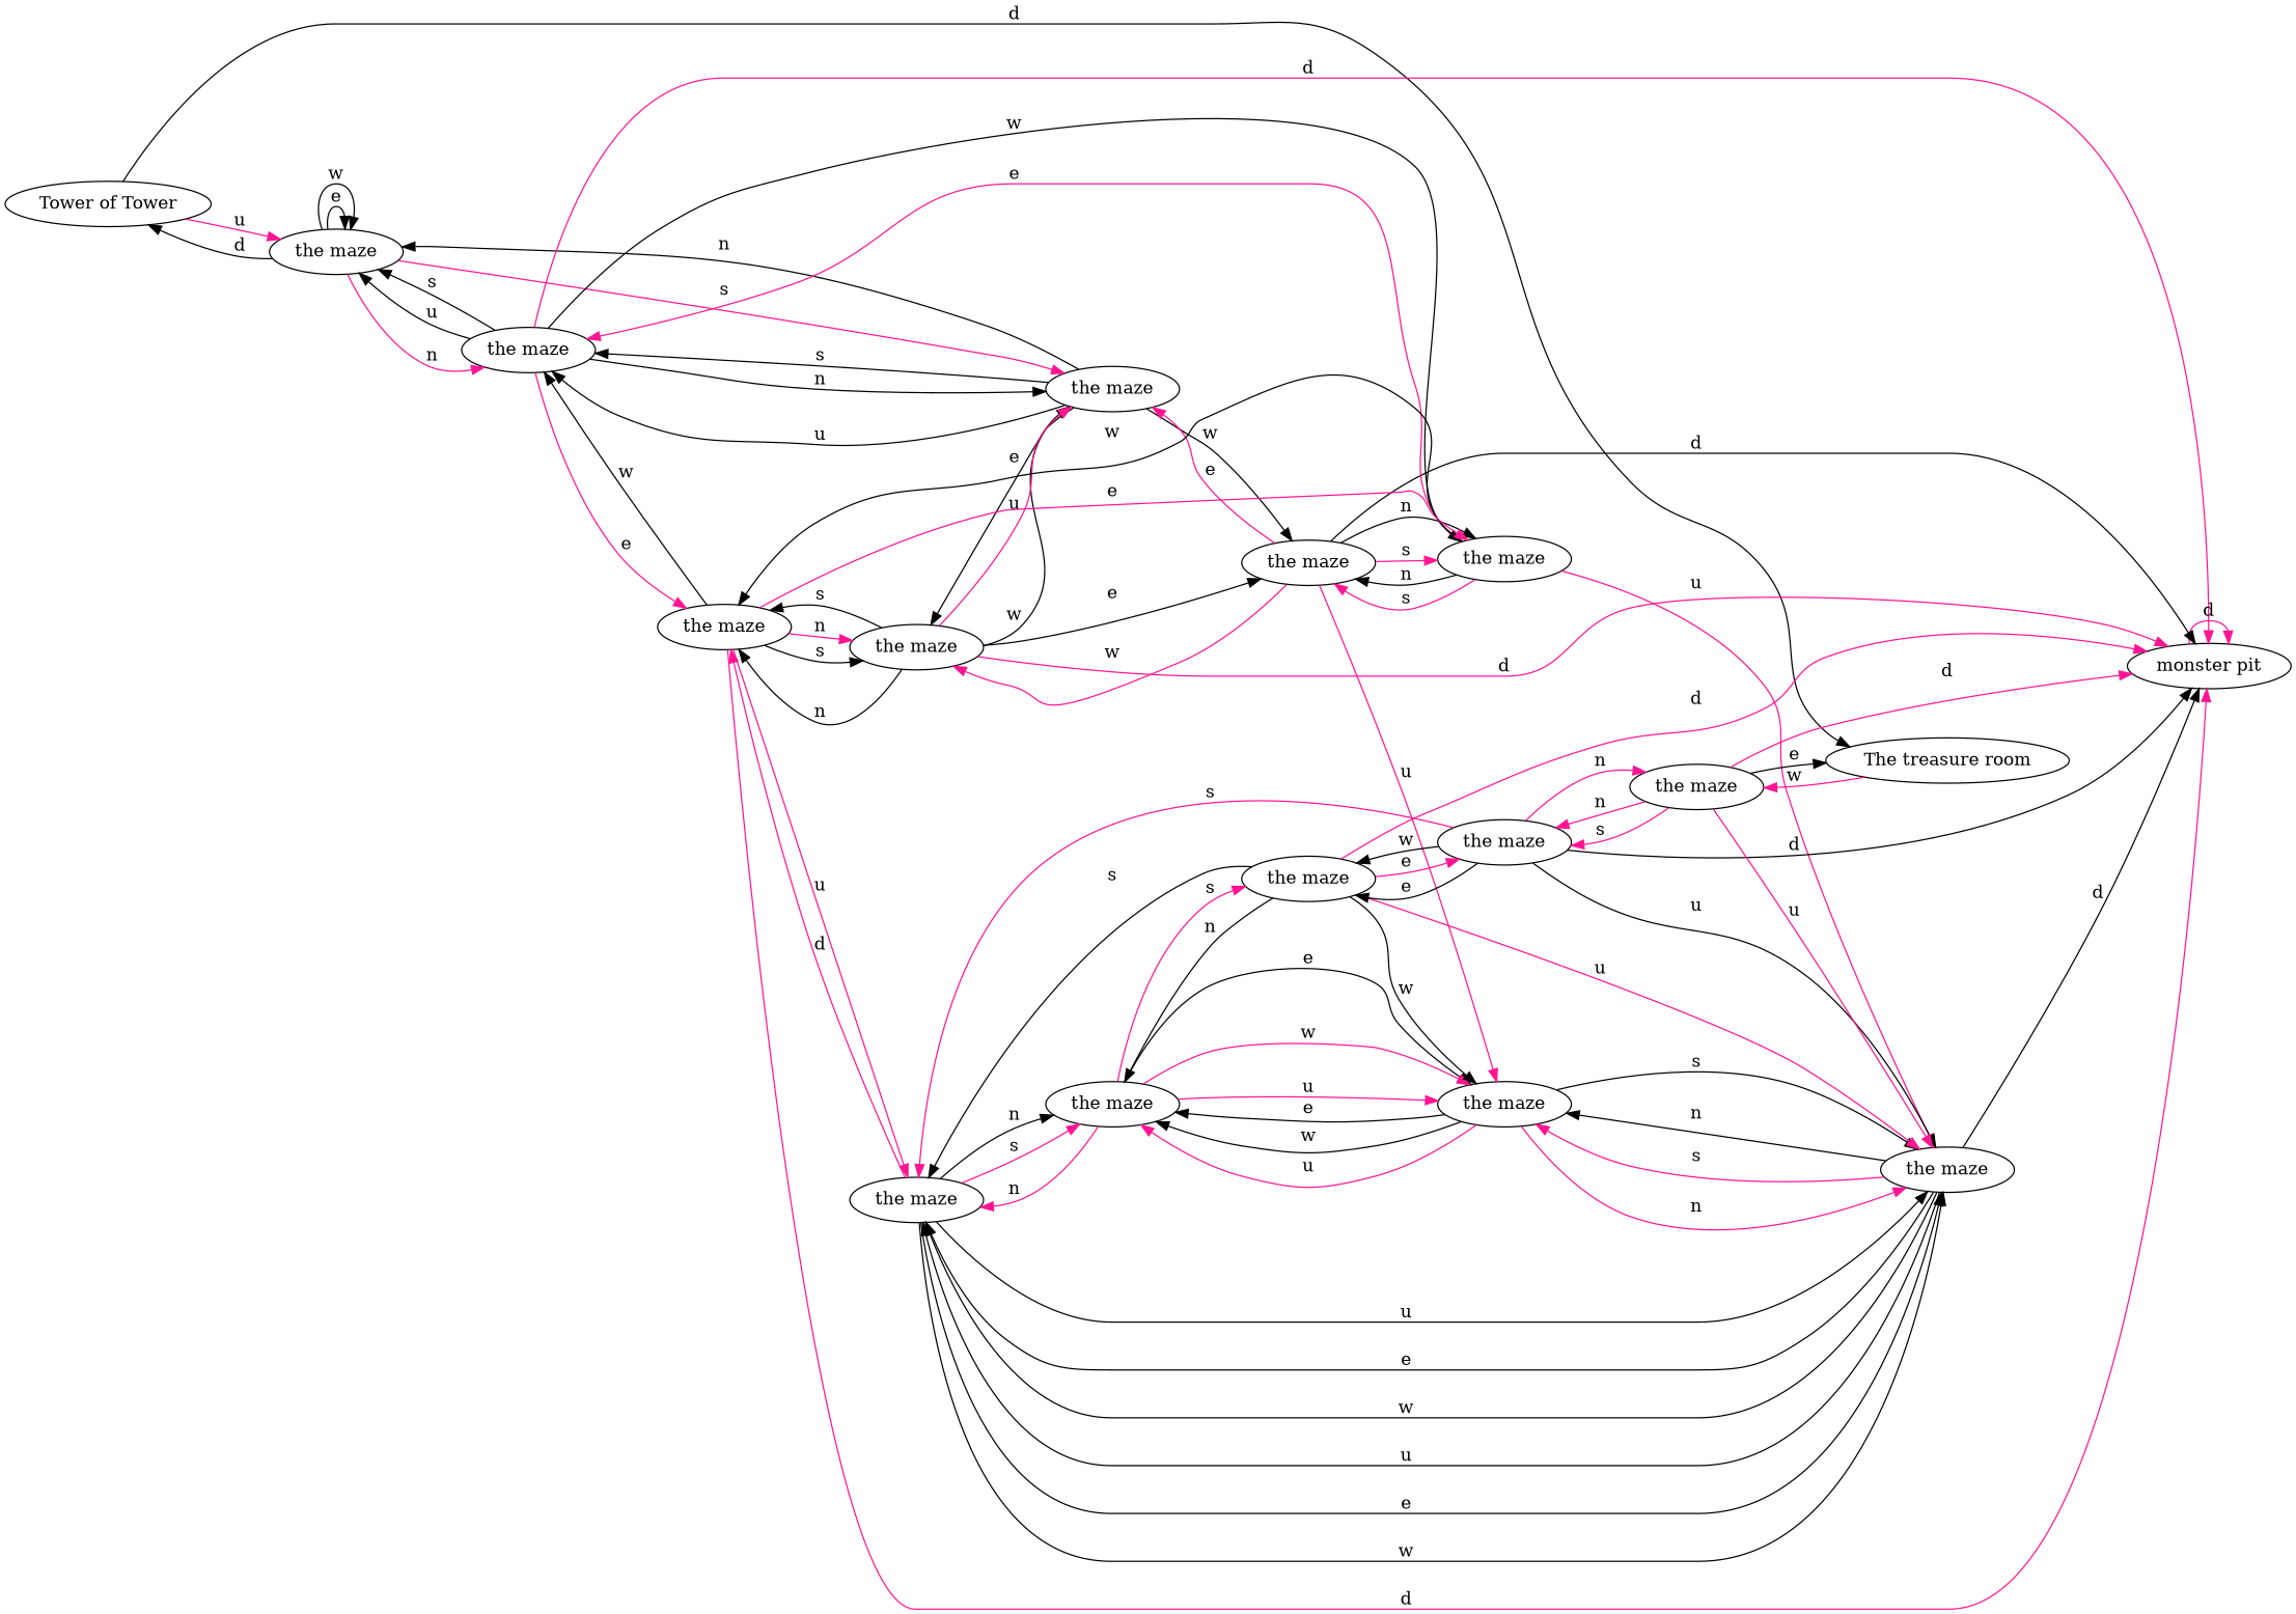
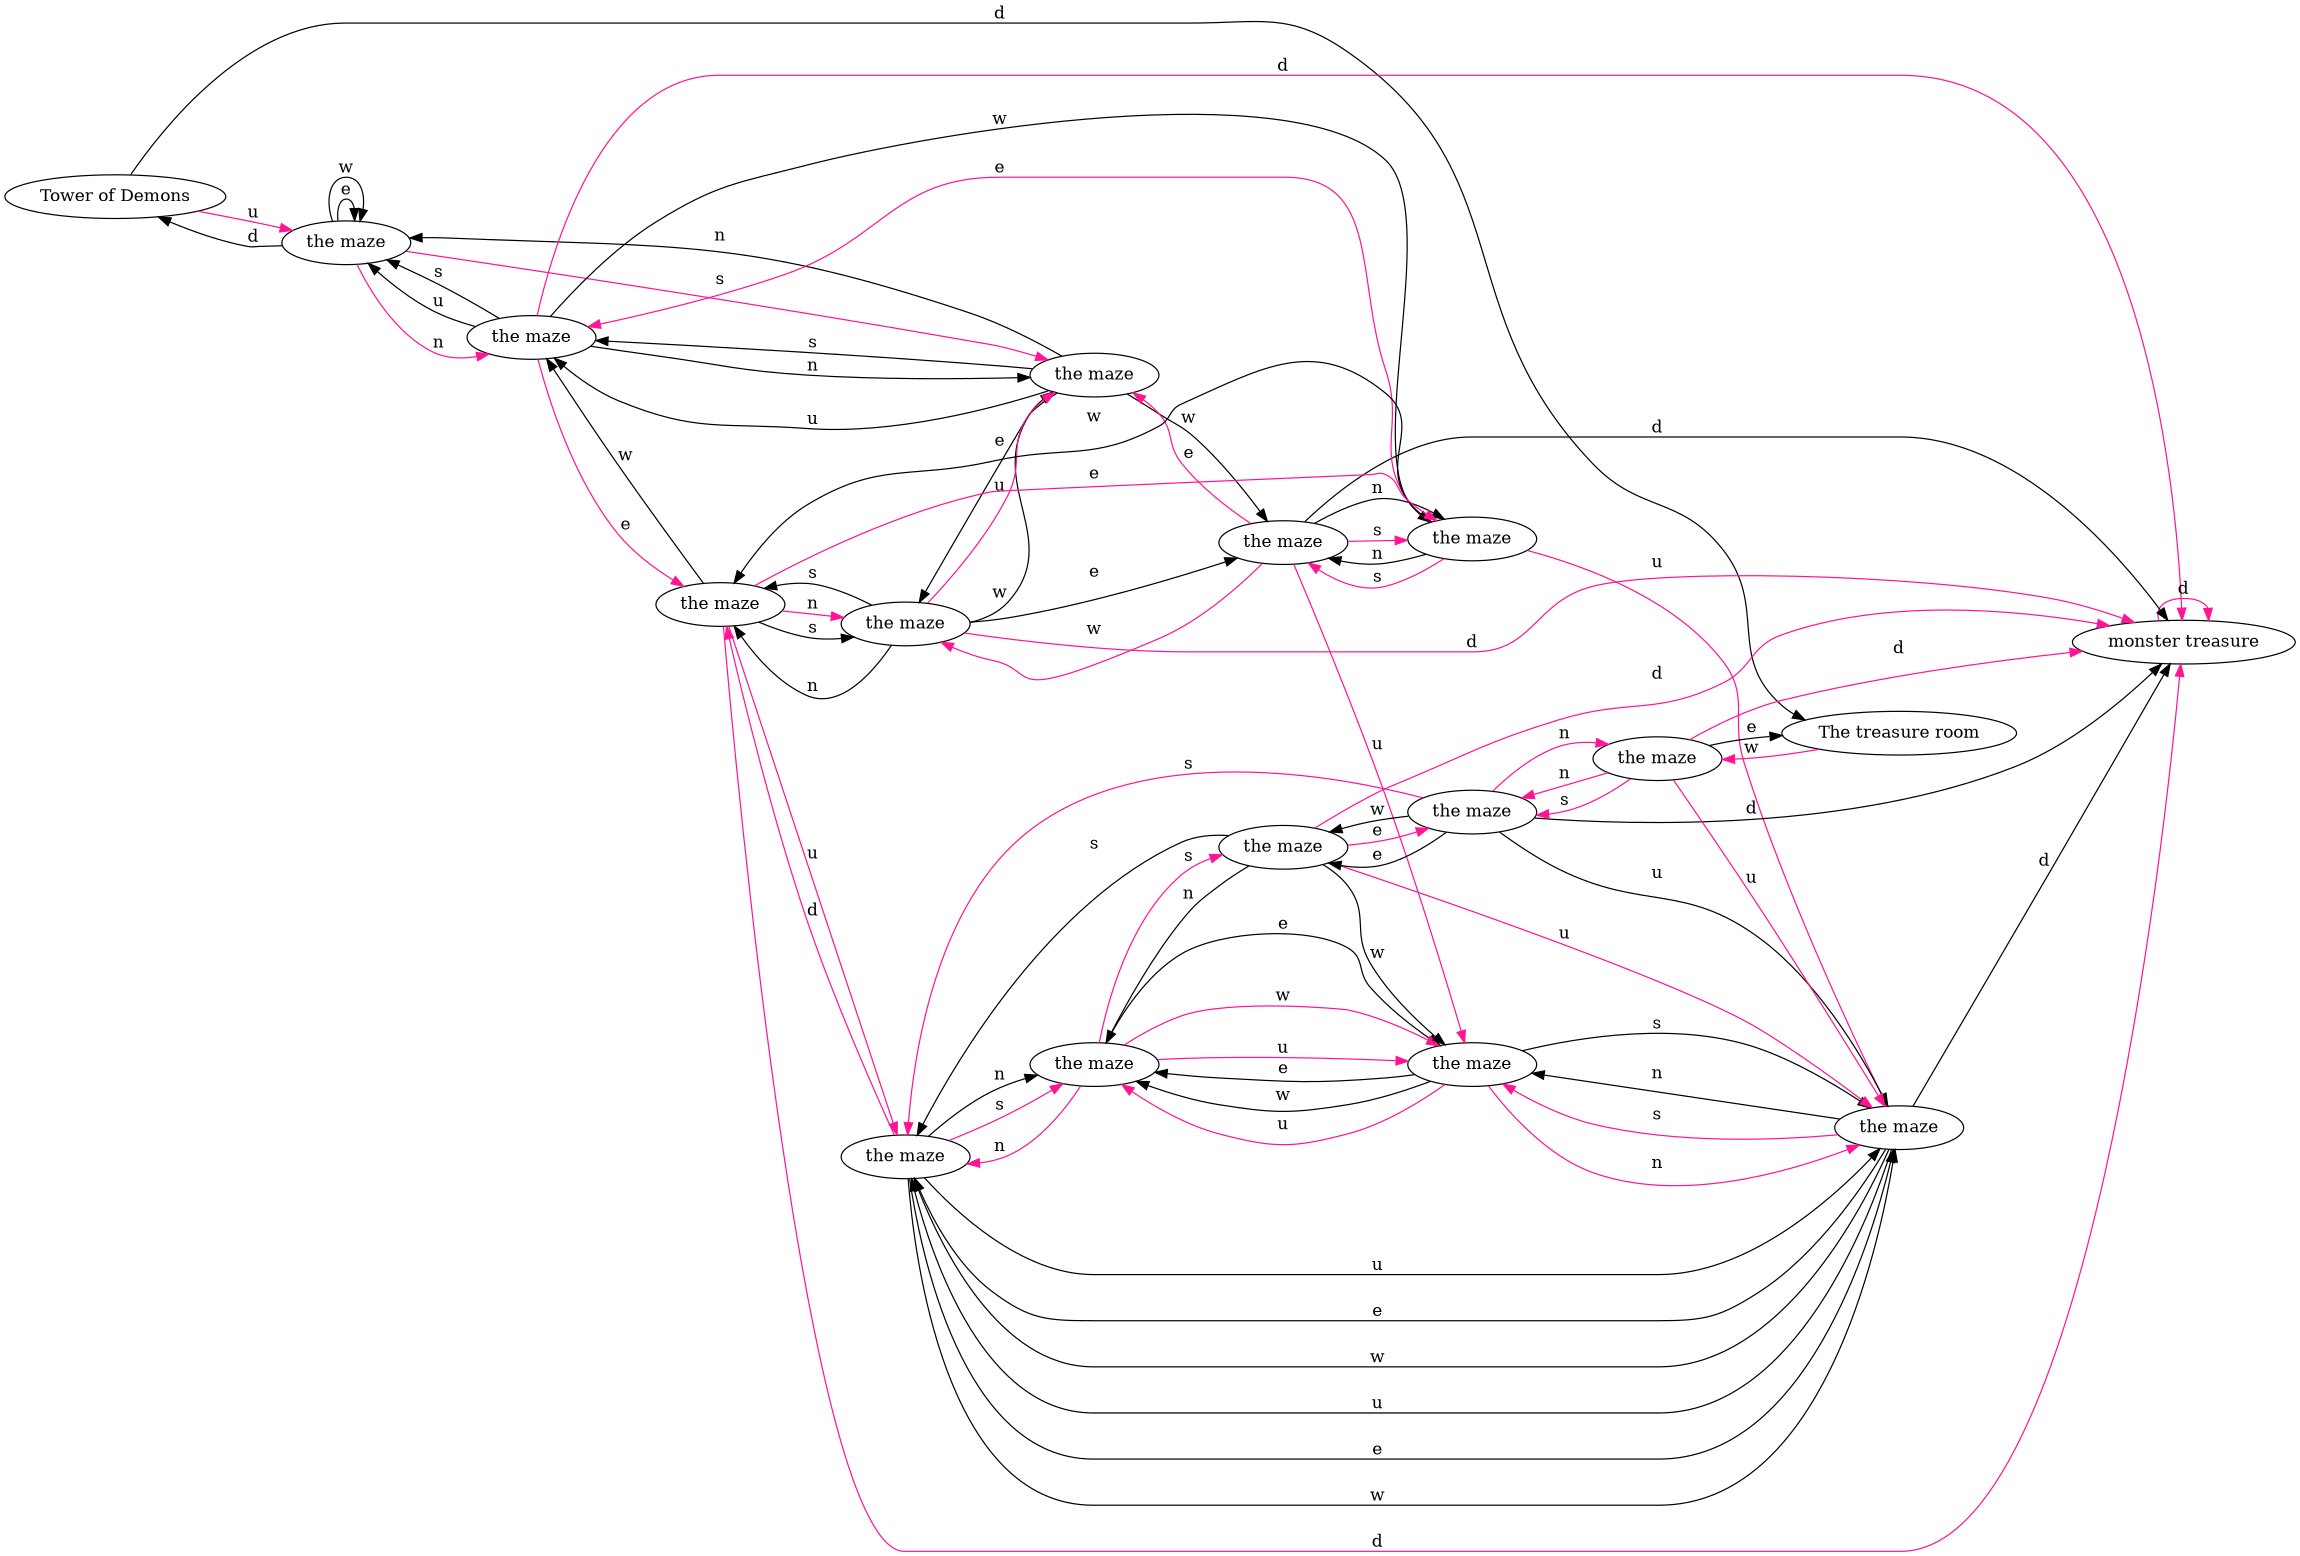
  digraph {
    rankdir=LR
    edge [color=black]
-   n1 [label="Tower of Tower"]
+   n1 [label="Tower of Demons"]
    n2 [label="the maze"]
    n3 [label="The treasure room"]
    n4 [label="the maze"]
    n5 [label="the maze"]
-   n6 [label="monster pit"]
+   n6 [label="monster treasure"]
    n7 [label="the maze"]
    n8 [label="the maze"]
    n9 [label="the maze"]
    n10 [label="the maze"]
    n11 [label="the maze"]
    n12 [label="the maze"]
    n13 [label="the maze"]
    n14 [label="the maze"]
    n15 [label="the maze"]
    n16 [label="the maze"]
    n17 [label="the maze"]
    n1 -> n2 [color=deeppink label=u]
    n1 -> n3 [label=d]
    n2 -> n1 [label=d]
    n2 -> n2 [label=e]
    n2 -> n2 [label=w]
    n2 -> n4 [color=deeppink label=s]
    n2 -> n5 [color=deeppink label=n]
    n3 -> n17 [color=deeppink label=w]
    n4 -> n2 [label=n]
    n4 -> n5 [label=s]
    n4 -> n5 [label=u]
    n4 -> n7 [label=w]
    n4 -> n8 [label=e]
    n5 -> n2 [label=s]
    n5 -> n2 [label=u]
    n5 -> n4 [label=n]
    n5 -> n6 [color=deeppink label=d]
    n5 -> n9 [label=w]
    n5 -> n10 [color=deeppink label=e]
    n6 -> n6 [color=deeppink label=d]
    n7 -> n4 [color=deeppink label=e]
    n7 -> n6 [label=d]
    n7 -> n8 [color=deeppink label=w]
    n7 -> n9 [label=n]
    n7 -> n9 [color=deeppink label=s]
    n7 -> n11 [color=deeppink label=u]
    n8 -> n4 [label=w]
    n8 -> n4 [color=deeppink label=u]
    n8 -> n6 [color=deeppink label=d]
    n8 -> n7 [label=e]
    n8 -> n10 [label=n]
    n8 -> n10 [label=s]
    n9 -> n5 [color=deeppink label=e]
    n9 -> n7 [label=n]
    n9 -> n7 [color=deeppink label=s]
    n9 -> n10 [label=w]
    n9 -> n12 [color=deeppink label=u]
    n10 -> n5 [label=w]
    n10 -> n6 [color=deeppink label=d]
    n10 -> n8 [color=deeppink label=n]
    n10 -> n8 [label=s]
    n10 -> n9 [color=deeppink label=e]
    n10 -> n14 [color=deeppink label=u]
    n11 -> n12 [color=deeppink label=n]
    n11 -> n12 [label=s]
    n11 -> n13 [label=e]
    n11 -> n13 [label=w]
    n11 -> n13 [color=deeppink label=u]
    n12 -> n6 [label=d]
    n12 -> n11 [label=n]
    n12 -> n11 [color=deeppink label=s]
    n12 -> n14 [label=e]
    n12 -> n14 [label=w]
    n12 -> n14 [label=u]
    n13 -> n11 [label=e]
    n13 -> n11 [color=deeppink label=w]
    n13 -> n11 [color=deeppink label=u]
    n13 -> n14 [color=deeppink label=n]
    n13 -> n15 [color=deeppink label=s]
    n14 -> n10 [color=deeppink label=d]
    n14 -> n12 [label=e]
    n14 -> n12 [label=w]
    n14 -> n12 [label=u]
    n14 -> n13 [label=n]
    n14 -> n13 [color=deeppink label=s]
    n15 -> n6 [color=deeppink label=d]
    n15 -> n11 [label=w]
    n15 -> n12 [color=deeppink label=u]
    n15 -> n13 [label=n]
    n15 -> n14 [label=s]
    n15 -> n16 [color=deeppink label=e]
    n16 -> n6 [label=d]
    n16 -> n12 [label=u]
    n16 -> n14 [color=deeppink label=s]
    n16 -> n15 [label=e]
    n16 -> n15 [label=w]
    n16 -> n17 [color=deeppink label=n]
    n17 -> n3 [label=e]
    n17 -> n6 [color=deeppink label=d]
    n17 -> n12 [color=deeppink label=u]
    n17 -> n16 [color=deeppink label=n]
    n17 -> n16 [color=deeppink label=s]
  }
